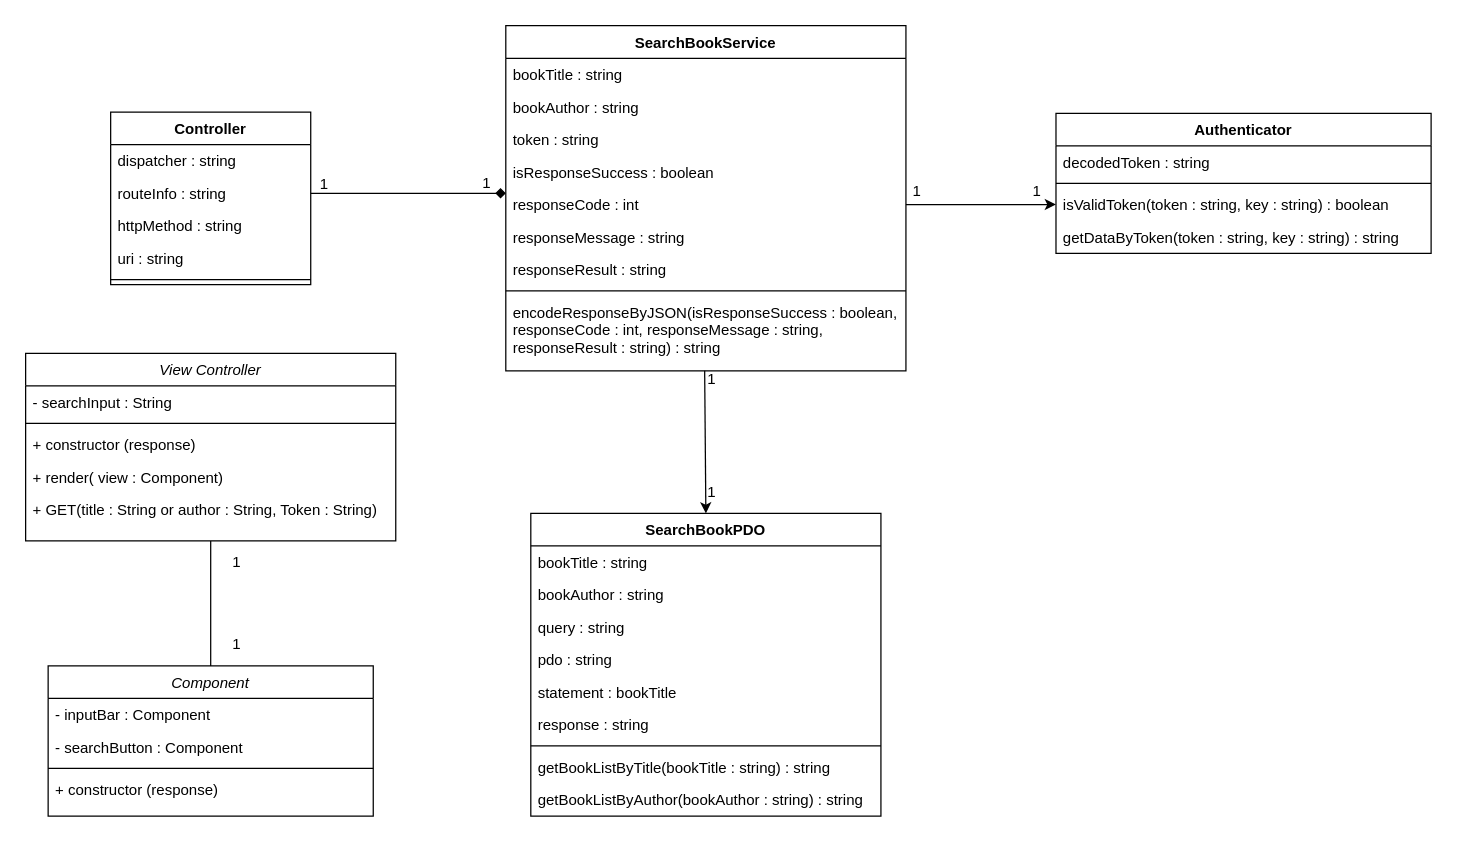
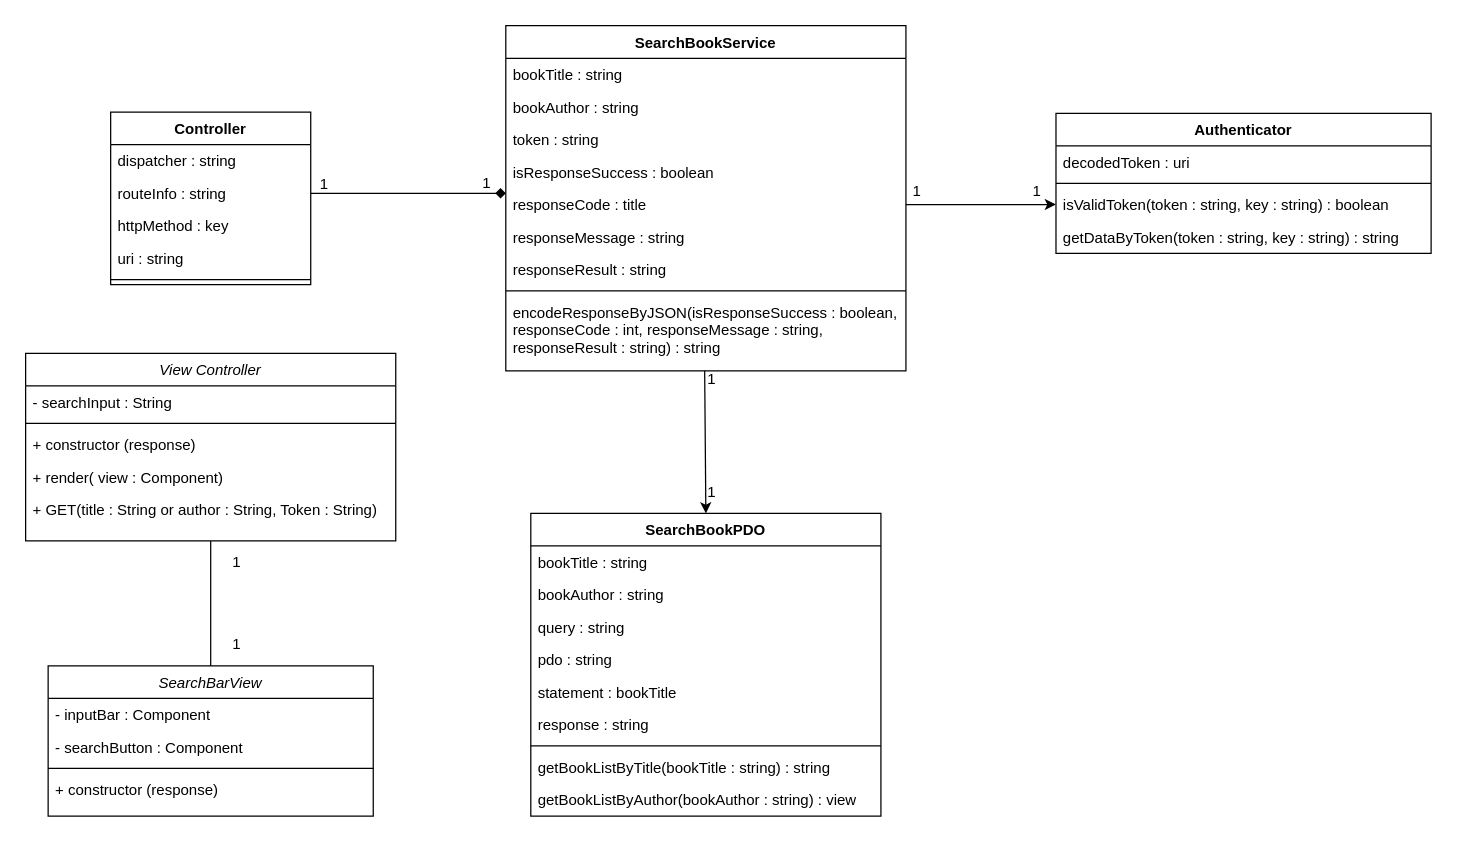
  <mxCell id="0" />
  <mxCell id="1" parent="0" />
  <mxCell id="2" value="SearchBookService" style="swimlane;fontStyle=1;align=center;verticalAlign=top;childLayout=stackLayout;horizontal=1;startSize=26;horizontalStack=0;resizeParent=1;resizeParentMax=0;resizeLast=0;collapsible=1;marginBottom=0;" parent="1" vertex="1"><mxGeometry x="404" y="20" width="320" height="276" as="geometry" /></mxCell>
  <mxCell id="3" value="bookTitle : string" style="text;strokeColor=none;fillColor=none;align=left;verticalAlign=top;spacingLeft=4;spacingRight=4;overflow=hidden;rotatable=0;points=[[0,0.5],[1,0.5]];portConstraint=eastwest;" parent="2" vertex="1"><mxGeometry y="26" width="320" height="26" as="geometry" /></mxCell>
  <mxCell id="4" value="bookAuthor : string" style="text;strokeColor=none;fillColor=none;align=left;verticalAlign=top;spacingLeft=4;spacingRight=4;overflow=hidden;rotatable=0;points=[[0,0.5],[1,0.5]];portConstraint=eastwest;" parent="2" vertex="1"><mxGeometry y="52" width="320" height="26" as="geometry" /></mxCell>
  <mxCell id="5" value="token : string" style="text;strokeColor=none;fillColor=none;align=left;verticalAlign=top;spacingLeft=4;spacingRight=4;overflow=hidden;rotatable=0;points=[[0,0.5],[1,0.5]];portConstraint=eastwest;" parent="2" vertex="1"><mxGeometry y="78" width="320" height="26" as="geometry" /></mxCell>
  <mxCell id="6" value="isResponseSuccess : boolean" style="text;strokeColor=none;fillColor=none;align=left;verticalAlign=top;spacingLeft=4;spacingRight=4;overflow=hidden;rotatable=0;points=[[0,0.5],[1,0.5]];portConstraint=eastwest;" parent="2" vertex="1"><mxGeometry y="104" width="320" height="26" as="geometry" /></mxCell>
- <mxCell id="7" value="responseCode : int" style="text;strokeColor=none;fillColor=none;align=left;verticalAlign=top;spacingLeft=4;spacingRight=4;overflow=hidden;rotatable=0;points=[[0,0.5],[1,0.5]];portConstraint=eastwest;" parent="2" vertex="1"><mxGeometry y="130" width="320" height="26" as="geometry" /></mxCell>
+ <mxCell id="7" value="responseCode : title" style="text;strokeColor=none;fillColor=none;align=left;verticalAlign=top;spacingLeft=4;spacingRight=4;overflow=hidden;rotatable=0;points=[[0,0.5],[1,0.5]];portConstraint=eastwest;" parent="2" vertex="1"><mxGeometry y="130" width="320" height="26" as="geometry" /></mxCell>
  <mxCell id="8" value="responseMessage : string" style="text;strokeColor=none;fillColor=none;align=left;verticalAlign=top;spacingLeft=4;spacingRight=4;overflow=hidden;rotatable=0;points=[[0,0.5],[1,0.5]];portConstraint=eastwest;" parent="2" vertex="1"><mxGeometry y="156" width="320" height="26" as="geometry" /></mxCell>
  <mxCell id="9" value="responseResult : string" style="text;strokeColor=none;fillColor=none;align=left;verticalAlign=top;spacingLeft=4;spacingRight=4;overflow=hidden;rotatable=0;points=[[0,0.5],[1,0.5]];portConstraint=eastwest;" parent="2" vertex="1"><mxGeometry y="182" width="320" height="26" as="geometry" /></mxCell>
  <mxCell id="10" value="" style="line;strokeWidth=1;fillColor=none;align=left;verticalAlign=middle;spacingTop=-1;spacingLeft=3;spacingRight=3;rotatable=0;labelPosition=right;points=[];portConstraint=eastwest;" parent="2" vertex="1"><mxGeometry y="208" width="320" height="8" as="geometry" /></mxCell>
  <mxCell id="11" value="encodeResponseByJSON(isResponseSuccess : boolean,&#10;responseCode : int, responseMessage : string,&#10;responseResult : string) : string" style="text;strokeColor=none;fillColor=none;align=left;verticalAlign=top;spacingLeft=4;spacingRight=4;overflow=hidden;rotatable=0;points=[[0,0.5],[1,0.5]];portConstraint=eastwest;" parent="2" vertex="1"><mxGeometry y="216" width="320" height="60" as="geometry" /></mxCell>
  <mxCell id="12" value="SearchBookPDO" style="swimlane;fontStyle=1;align=center;verticalAlign=top;childLayout=stackLayout;horizontal=1;startSize=26;horizontalStack=0;resizeParent=1;resizeParentMax=0;resizeLast=0;collapsible=1;marginBottom=0;" parent="1" vertex="1"><mxGeometry x="424" y="410" width="280" height="242" as="geometry" /></mxCell>
  <mxCell id="13" value="bookTitle : string" style="text;strokeColor=none;fillColor=none;align=left;verticalAlign=top;spacingLeft=4;spacingRight=4;overflow=hidden;rotatable=0;points=[[0,0.5],[1,0.5]];portConstraint=eastwest;" parent="12" vertex="1"><mxGeometry y="26" width="280" height="26" as="geometry" /></mxCell>
  <mxCell id="14" value="bookAuthor : string" style="text;strokeColor=none;fillColor=none;align=left;verticalAlign=top;spacingLeft=4;spacingRight=4;overflow=hidden;rotatable=0;points=[[0,0.5],[1,0.5]];portConstraint=eastwest;" parent="12" vertex="1"><mxGeometry y="52" width="280" height="26" as="geometry" /></mxCell>
  <mxCell id="15" value="query : string" style="text;strokeColor=none;fillColor=none;align=left;verticalAlign=top;spacingLeft=4;spacingRight=4;overflow=hidden;rotatable=0;points=[[0,0.5],[1,0.5]];portConstraint=eastwest;" parent="12" vertex="1"><mxGeometry y="78" width="280" height="26" as="geometry" /></mxCell>
  <mxCell id="16" value="pdo : string" style="text;strokeColor=none;fillColor=none;align=left;verticalAlign=top;spacingLeft=4;spacingRight=4;overflow=hidden;rotatable=0;points=[[0,0.5],[1,0.5]];portConstraint=eastwest;" parent="12" vertex="1"><mxGeometry y="104" width="280" height="26" as="geometry" /></mxCell>
  <mxCell id="17" value="statement : bookTitle" style="text;strokeColor=none;fillColor=none;align=left;verticalAlign=top;spacingLeft=4;spacingRight=4;overflow=hidden;rotatable=0;points=[[0,0.5],[1,0.5]];portConstraint=eastwest;" parent="12" vertex="1"><mxGeometry y="130" width="280" height="26" as="geometry" /></mxCell>
  <mxCell id="18" value="response : string" style="text;strokeColor=none;fillColor=none;align=left;verticalAlign=top;spacingLeft=4;spacingRight=4;overflow=hidden;rotatable=0;points=[[0,0.5],[1,0.5]];portConstraint=eastwest;" parent="12" vertex="1"><mxGeometry y="156" width="280" height="26" as="geometry" /></mxCell>
  <mxCell id="19" value="" style="line;strokeWidth=1;fillColor=none;align=left;verticalAlign=middle;spacingTop=-1;spacingLeft=3;spacingRight=3;rotatable=0;labelPosition=right;points=[];portConstraint=eastwest;" parent="12" vertex="1"><mxGeometry y="182" width="280" height="8" as="geometry" /></mxCell>
  <mxCell id="20" value="getBookListByTitle(bookTitle : string) : string" style="text;strokeColor=none;fillColor=none;align=left;verticalAlign=top;spacingLeft=4;spacingRight=4;overflow=hidden;rotatable=0;points=[[0,0.5],[1,0.5]];portConstraint=eastwest;" parent="12" vertex="1"><mxGeometry y="190" width="280" height="26" as="geometry" /></mxCell>
- <mxCell id="21" value="getBookListByAuthor(bookAuthor : string) : string" style="text;strokeColor=none;fillColor=none;align=left;verticalAlign=top;spacingLeft=4;spacingRight=4;overflow=hidden;rotatable=0;points=[[0,0.5],[1,0.5]];portConstraint=eastwest;" parent="12" vertex="1"><mxGeometry y="216" width="280" height="26" as="geometry" /></mxCell>
+ <mxCell id="21" value="getBookListByAuthor(bookAuthor : string) : view" style="text;strokeColor=none;fillColor=none;align=left;verticalAlign=top;spacingLeft=4;spacingRight=4;overflow=hidden;rotatable=0;points=[[0,0.5],[1,0.5]];portConstraint=eastwest;" parent="12" vertex="1"><mxGeometry y="216" width="280" height="26" as="geometry" /></mxCell>
  <mxCell id="22" value="" style="endArrow=classic;html=1;exitX=1;exitY=0.5;exitDx=0;exitDy=0;entryX=0;entryY=0.5;entryDx=0;entryDy=0;" parent="1" source="7" target="27" edge="1"><mxGeometry width="50" height="50" relative="1" as="geometry"><mxPoint x="784" y="80" as="sourcePoint" /><mxPoint x="904" y="80" as="targetPoint" /></mxGeometry></mxCell>
  <mxCell id="23" value="1" style="text;html=1;strokeColor=none;fillColor=none;align=center;verticalAlign=middle;whiteSpace=wrap;rounded=0;" parent="1" vertex="1"><mxGeometry x="728" y="136" width="10" height="34" as="geometry" /></mxCell>
  <mxCell id="24" value="Authenticator" style="swimlane;fontStyle=1;align=center;verticalAlign=top;childLayout=stackLayout;horizontal=1;startSize=26;horizontalStack=0;resizeParent=1;resizeParentMax=0;resizeLast=0;collapsible=1;marginBottom=0;" parent="1" vertex="1"><mxGeometry x="844" y="90" width="300" height="112" as="geometry" /></mxCell>
- <mxCell id="25" value="decodedToken : string" style="text;strokeColor=none;fillColor=none;align=left;verticalAlign=top;spacingLeft=4;spacingRight=4;overflow=hidden;rotatable=0;points=[[0,0.5],[1,0.5]];portConstraint=eastwest;" parent="24" vertex="1"><mxGeometry y="26" width="300" height="26" as="geometry" /></mxCell>
+ <mxCell id="25" value="decodedToken : uri" style="text;strokeColor=none;fillColor=none;align=left;verticalAlign=top;spacingLeft=4;spacingRight=4;overflow=hidden;rotatable=0;points=[[0,0.5],[1,0.5]];portConstraint=eastwest;" parent="24" vertex="1"><mxGeometry y="26" width="300" height="26" as="geometry" /></mxCell>
  <mxCell id="26" value="" style="line;strokeWidth=1;fillColor=none;align=left;verticalAlign=middle;spacingTop=-1;spacingLeft=3;spacingRight=3;rotatable=0;labelPosition=right;points=[];portConstraint=eastwest;" parent="24" vertex="1"><mxGeometry y="52" width="300" height="8" as="geometry" /></mxCell>
  <mxCell id="27" value="isValidToken(token : string, key : string) : boolean" style="text;strokeColor=none;fillColor=none;align=left;verticalAlign=top;spacingLeft=4;spacingRight=4;overflow=hidden;rotatable=0;points=[[0,0.5],[1,0.5]];portConstraint=eastwest;" parent="24" vertex="1"><mxGeometry y="60" width="300" height="26" as="geometry" /></mxCell>
  <mxCell id="28" value="getDataByToken(token : string, key : string) : string" style="text;strokeColor=none;fillColor=none;align=left;verticalAlign=top;spacingLeft=4;spacingRight=4;overflow=hidden;rotatable=0;points=[[0,0.5],[1,0.5]];portConstraint=eastwest;" parent="24" vertex="1"><mxGeometry y="86" width="300" height="26" as="geometry" /></mxCell>
  <mxCell id="29" value="1" style="text;html=1;strokeColor=none;fillColor=none;align=center;verticalAlign=middle;whiteSpace=wrap;rounded=0;" parent="1" vertex="1"><mxGeometry x="824" y="143" width="10" height="20" as="geometry" /></mxCell>
  <mxCell id="30" value="" style="endArrow=classic;html=1;entryX=0.5;entryY=0;entryDx=0;entryDy=0;exitX=0.497;exitY=1;exitDx=0;exitDy=0;exitPerimeter=0;" parent="1" source="11" target="12" edge="1"><mxGeometry width="50" height="50" relative="1" as="geometry"><mxPoint x="563.5" y="296" as="sourcePoint" /><mxPoint x="563.5" y="346" as="targetPoint" /></mxGeometry></mxCell>
  <mxCell id="31" value="1" style="text;html=1;strokeColor=none;fillColor=none;align=center;verticalAlign=middle;whiteSpace=wrap;rounded=0;" parent="1" vertex="1"><mxGeometry x="564" y="376" width="10" height="34" as="geometry" /></mxCell>
  <mxCell id="32" value="1" style="text;html=1;strokeColor=none;fillColor=none;align=center;verticalAlign=middle;whiteSpace=wrap;rounded=0;" parent="1" vertex="1"><mxGeometry x="564" y="286" width="10" height="34" as="geometry" /></mxCell>
  <mxCell id="33" value="Controller" style="swimlane;fontStyle=1;align=center;verticalAlign=top;childLayout=stackLayout;horizontal=1;startSize=26;horizontalStack=0;resizeParent=1;resizeParentMax=0;resizeLast=0;collapsible=1;marginBottom=0;" parent="1" vertex="1"><mxGeometry x="88" y="89" width="160" height="138" as="geometry" /></mxCell>
  <mxCell id="34" value="dispatcher : string" style="text;strokeColor=none;fillColor=none;align=left;verticalAlign=top;spacingLeft=4;spacingRight=4;overflow=hidden;rotatable=0;points=[[0,0.5],[1,0.5]];portConstraint=eastwest;" parent="33" vertex="1"><mxGeometry y="26" width="160" height="26" as="geometry" /></mxCell>
  <mxCell id="35" value="routeInfo : string" style="text;strokeColor=none;fillColor=none;align=left;verticalAlign=top;spacingLeft=4;spacingRight=4;overflow=hidden;rotatable=0;points=[[0,0.5],[1,0.5]];portConstraint=eastwest;" parent="33" vertex="1"><mxGeometry y="52" width="160" height="26" as="geometry" /></mxCell>
- <mxCell id="36" value="httpMethod : string" style="text;strokeColor=none;fillColor=none;align=left;verticalAlign=top;spacingLeft=4;spacingRight=4;overflow=hidden;rotatable=0;points=[[0,0.5],[1,0.5]];portConstraint=eastwest;" parent="33" vertex="1"><mxGeometry y="78" width="160" height="26" as="geometry" /></mxCell>
+ <mxCell id="36" value="httpMethod : key" style="text;strokeColor=none;fillColor=none;align=left;verticalAlign=top;spacingLeft=4;spacingRight=4;overflow=hidden;rotatable=0;points=[[0,0.5],[1,0.5]];portConstraint=eastwest;" parent="33" vertex="1"><mxGeometry y="78" width="160" height="26" as="geometry" /></mxCell>
  <mxCell id="37" value="uri : string" style="text;strokeColor=none;fillColor=none;align=left;verticalAlign=top;spacingLeft=4;spacingRight=4;overflow=hidden;rotatable=0;points=[[0,0.5],[1,0.5]];portConstraint=eastwest;" parent="33" vertex="1"><mxGeometry y="104" width="160" height="26" as="geometry" /></mxCell>
  <mxCell id="38" value="" style="line;strokeWidth=1;fillColor=none;align=left;verticalAlign=middle;spacingTop=-1;spacingLeft=3;spacingRight=3;rotatable=0;labelPosition=right;points=[];portConstraint=eastwest;" parent="33" vertex="1"><mxGeometry y="130" width="160" height="8" as="geometry" /></mxCell>
  <mxCell id="39" value="" style="endArrow=diamond;html=1;entryX=0;entryY=0.154;entryDx=0;entryDy=0;exitX=1;exitY=0.5;exitDx=0;exitDy=0;entryPerimeter=0;" parent="1" source="35" target="7" edge="1"><mxGeometry width="50" height="50" relative="1" as="geometry"><mxPoint x="284" y="163" as="sourcePoint" /><mxPoint x="354" y="152.5" as="targetPoint" /></mxGeometry></mxCell>
  <mxCell id="40" value="1" style="text;html=1;strokeColor=none;fillColor=none;align=center;verticalAlign=middle;whiteSpace=wrap;rounded=0;" parent="1" vertex="1"><mxGeometry x="254" y="130" width="10" height="34" as="geometry" /></mxCell>
  <mxCell id="41" value="1" style="text;html=1;strokeColor=none;fillColor=none;align=center;verticalAlign=middle;whiteSpace=wrap;rounded=0;" parent="1" vertex="1"><mxGeometry x="384" y="129" width="10" height="34" as="geometry" /></mxCell>
  <mxCell id="42" style="edgeStyle=orthogonalEdgeStyle;rounded=0;orthogonalLoop=1;jettySize=auto;html=1;exitX=0.5;exitY=1;exitDx=0;exitDy=0;entryX=0.5;entryY=0;entryDx=0;entryDy=0;endArrow=none;endFill=1;" edge="1" parent="1" source="43" target="49"><mxGeometry relative="1" as="geometry" /></mxCell>
  <mxCell id="43" value="View Controller" style="swimlane;fontStyle=2;align=center;verticalAlign=top;childLayout=stackLayout;horizontal=1;startSize=26;horizontalStack=0;resizeParent=1;resizeLast=0;collapsible=1;marginBottom=0;rounded=0;shadow=0;strokeWidth=1;" vertex="1" parent="1"><mxGeometry x="20" y="282" width="296" height="150" as="geometry"><mxRectangle x="230" y="140" width="160" height="26" as="alternateBounds" /></mxGeometry></mxCell>
  <mxCell id="44" value="- searchInput : String" style="text;align=left;verticalAlign=top;spacingLeft=4;spacingRight=4;overflow=hidden;rotatable=0;points=[[0,0.5],[1,0.5]];portConstraint=eastwest;rounded=0;shadow=0;html=0;" vertex="1" parent="43"><mxGeometry y="26" width="296" height="26" as="geometry" /></mxCell>
  <mxCell id="45" value="" style="line;html=1;strokeWidth=1;align=left;verticalAlign=middle;spacingTop=-1;spacingLeft=3;spacingRight=3;rotatable=0;labelPosition=right;points=[];portConstraint=eastwest;" vertex="1" parent="43"><mxGeometry y="52" width="296" height="8" as="geometry" /></mxCell>
  <mxCell id="46" value="+ constructor (response)" style="text;align=left;verticalAlign=top;spacingLeft=4;spacingRight=4;overflow=hidden;rotatable=0;points=[[0,0.5],[1,0.5]];portConstraint=eastwest;rounded=0;shadow=0;html=0;" vertex="1" parent="43"><mxGeometry y="60" width="296" height="26" as="geometry" /></mxCell>
  <mxCell id="47" value="+ render( view : Component)" style="text;align=left;verticalAlign=top;spacingLeft=4;spacingRight=4;overflow=hidden;rotatable=0;points=[[0,0.5],[1,0.5]];portConstraint=eastwest;rounded=0;shadow=0;html=0;" vertex="1" parent="43"><mxGeometry y="86" width="296" height="26" as="geometry" /></mxCell>
  <mxCell id="48" value="+ GET(title : String or author : String, Token : String)" style="text;align=left;verticalAlign=top;spacingLeft=4;spacingRight=4;overflow=hidden;rotatable=0;points=[[0,0.5],[1,0.5]];portConstraint=eastwest;rounded=0;shadow=0;html=0;" vertex="1" parent="43"><mxGeometry y="112" width="296" height="26" as="geometry" /></mxCell>
- <mxCell id="49" value="Component" style="swimlane;fontStyle=2;align=center;verticalAlign=top;childLayout=stackLayout;horizontal=1;startSize=26;horizontalStack=0;resizeParent=1;resizeLast=0;collapsible=1;marginBottom=0;rounded=0;shadow=0;strokeWidth=1;" vertex="1" parent="1"><mxGeometry x="38" y="532" width="260" height="120" as="geometry"><mxRectangle x="230" y="140" width="160" height="26" as="alternateBounds" /></mxGeometry></mxCell>
+ <mxCell id="49" value="SearchBarView" style="swimlane;fontStyle=2;align=center;verticalAlign=top;childLayout=stackLayout;horizontal=1;startSize=26;horizontalStack=0;resizeParent=1;resizeLast=0;collapsible=1;marginBottom=0;rounded=0;shadow=0;strokeWidth=1;" vertex="1" parent="1"><mxGeometry x="38" y="532" width="260" height="120" as="geometry"><mxRectangle x="230" y="140" width="160" height="26" as="alternateBounds" /></mxGeometry></mxCell>
  <mxCell id="50" value="- inputBar : Component" style="text;align=left;verticalAlign=top;spacingLeft=4;spacingRight=4;overflow=hidden;rotatable=0;points=[[0,0.5],[1,0.5]];portConstraint=eastwest;rounded=0;shadow=0;html=0;" vertex="1" parent="49"><mxGeometry y="26" width="260" height="26" as="geometry" /></mxCell>
  <mxCell id="51" value="- searchButton : Component" style="text;align=left;verticalAlign=top;spacingLeft=4;spacingRight=4;overflow=hidden;rotatable=0;points=[[0,0.5],[1,0.5]];portConstraint=eastwest;rounded=0;shadow=0;html=0;" vertex="1" parent="49"><mxGeometry y="52" width="260" height="26" as="geometry" /></mxCell>
  <mxCell id="52" value="" style="line;html=1;strokeWidth=1;align=left;verticalAlign=middle;spacingTop=-1;spacingLeft=3;spacingRight=3;rotatable=0;labelPosition=right;points=[];portConstraint=eastwest;" vertex="1" parent="49"><mxGeometry y="78" width="260" height="8" as="geometry" /></mxCell>
  <mxCell id="53" value="+ constructor (response)" style="text;align=left;verticalAlign=top;spacingLeft=4;spacingRight=4;overflow=hidden;rotatable=0;points=[[0,0.5],[1,0.5]];portConstraint=eastwest;rounded=0;shadow=0;html=0;" vertex="1" parent="49"><mxGeometry y="86" width="260" height="26" as="geometry" /></mxCell>
  <mxCell id="54" value="1" style="text;html=1;strokeColor=none;fillColor=none;align=center;verticalAlign=middle;whiteSpace=wrap;rounded=0;" vertex="1" parent="1"><mxGeometry x="184" y="432" width="10" height="34" as="geometry" /></mxCell>
  <mxCell id="55" value="1" style="text;html=1;strokeColor=none;fillColor=none;align=center;verticalAlign=middle;whiteSpace=wrap;rounded=0;" vertex="1" parent="1"><mxGeometry x="184" y="498" width="10" height="34" as="geometry" /></mxCell>
